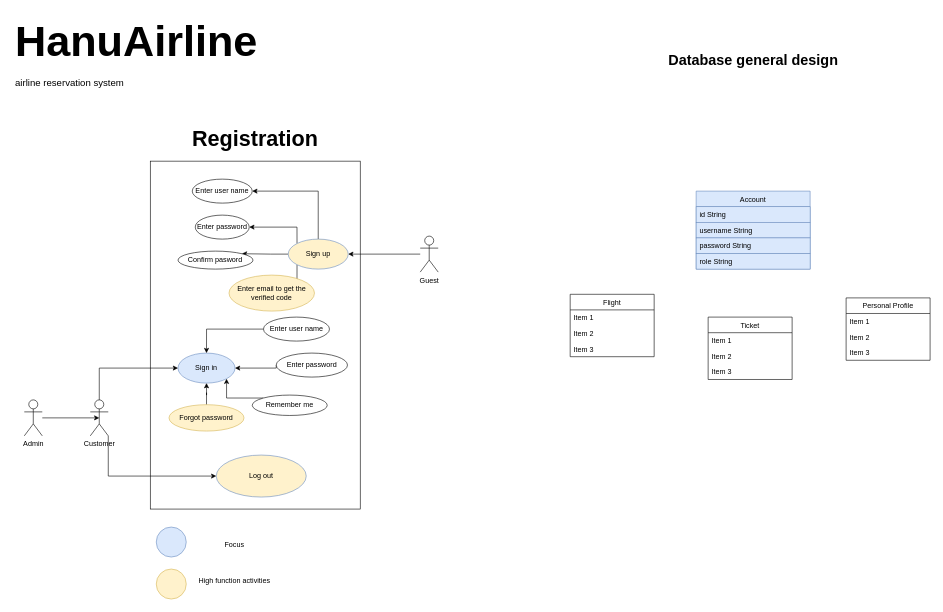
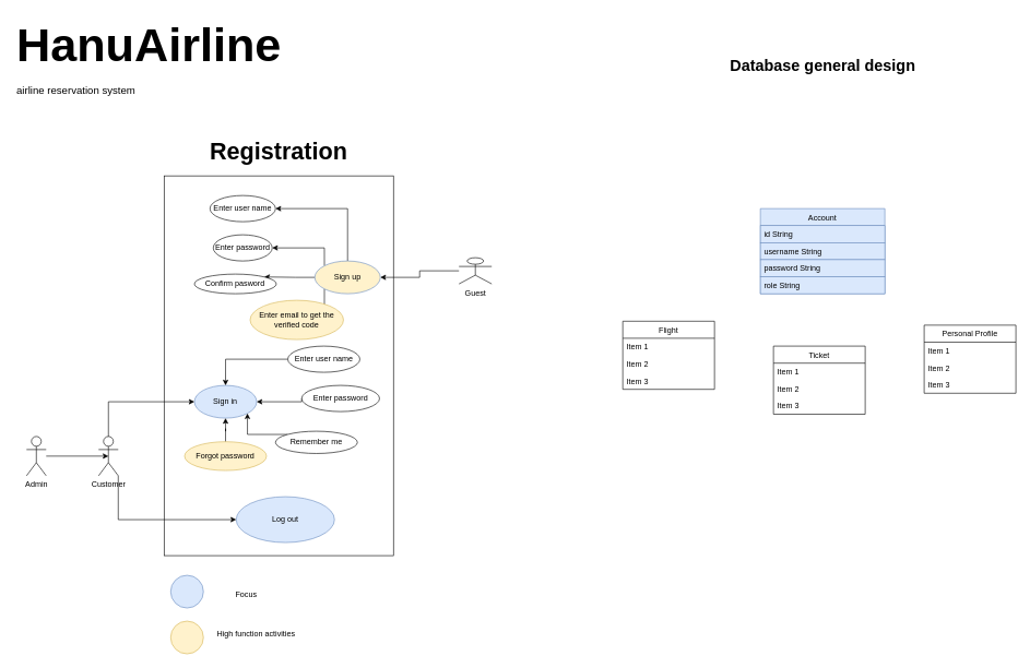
  <mxCell id="0" />
  <mxCell id="1" parent="0" />
  <mxCell id="2" style="edgeStyle=orthogonalEdgeStyle;rounded=0;orthogonalLoop=1;jettySize=auto;html=1;entryX=0.5;entryY=0.5;entryDx=0;entryDy=0;entryPerimeter=0;" parent="1" source="3" target="15" edge="1"><mxGeometry relative="1" as="geometry" /></mxCell>
  <mxCell id="3" value="Admin" style="shape=umlActor;verticalLabelPosition=bottom;verticalAlign=top;html=1;outlineConnect=0;" parent="1" vertex="1"><mxGeometry x="40" y="666" width="30" height="60" as="geometry" /></mxCell>
  <mxCell id="4" value="" style="rounded=0;whiteSpace=wrap;html=1;" parent="1" vertex="1"><mxGeometry x="250" y="268" width="350" height="580" as="geometry" /></mxCell>
  <mxCell id="5" value="&lt;b&gt;&lt;font style=&quot;font-size: 36px&quot;&gt;Registration &lt;/font&gt;&lt;/b&gt;" style="text;html=1;strokeColor=none;fillColor=none;align=center;verticalAlign=middle;whiteSpace=wrap;rounded=0;" parent="1" vertex="1"><mxGeometry x="310" y="200" width="230" height="60" as="geometry" /></mxCell>
  <mxCell id="6" style="edgeStyle=orthogonalEdgeStyle;rounded=0;orthogonalLoop=1;jettySize=auto;html=1;exitX=0.5;exitY=0;exitDx=0;exitDy=0;entryX=1;entryY=0.5;entryDx=0;entryDy=0;" parent="1" source="10" target="40" edge="1"><mxGeometry relative="1" as="geometry" /></mxCell>
  <mxCell id="7" style="edgeStyle=orthogonalEdgeStyle;rounded=0;orthogonalLoop=1;jettySize=auto;html=1;exitX=0;exitY=0;exitDx=0;exitDy=0;entryX=1;entryY=0.5;entryDx=0;entryDy=0;" parent="1" source="10" target="41" edge="1"><mxGeometry relative="1" as="geometry"><Array as="points"><mxPoint x="495" y="378" /></Array></mxGeometry></mxCell>
  <mxCell id="8" style="edgeStyle=orthogonalEdgeStyle;rounded=0;orthogonalLoop=1;jettySize=auto;html=1;exitX=0;exitY=0.5;exitDx=0;exitDy=0;entryX=1;entryY=0;entryDx=0;entryDy=0;" parent="1" source="10" target="42" edge="1"><mxGeometry relative="1" as="geometry" /></mxCell>
  <mxCell id="9" style="edgeStyle=orthogonalEdgeStyle;rounded=0;orthogonalLoop=1;jettySize=auto;html=1;exitX=0;exitY=1;exitDx=0;exitDy=0;entryX=1;entryY=0.5;entryDx=0;entryDy=0;" parent="1" source="10" target="43" edge="1"><mxGeometry relative="1" as="geometry"><Array as="points"><mxPoint x="495" y="488" /></Array></mxGeometry></mxCell>
  <mxCell id="10" value="Sign up" style="ellipse;whiteSpace=wrap;html=1;fillColor=#fff2cc;strokeColor=#6c8ebf;" parent="1" vertex="1"><mxGeometry x="480" y="398" width="100" height="50" as="geometry" /></mxCell>
  <mxCell id="11" value="Sign in" style="ellipse;whiteSpace=wrap;html=1;fillColor=#dae8fc;strokeColor=#6c8ebf;" parent="1" vertex="1"><mxGeometry x="296.25" y="588" width="95" height="50" as="geometry" /></mxCell>
- <mxCell id="12" value="Log out" style="ellipse;whiteSpace=wrap;html=1;fillColor=#fff2cc;strokeColor=#6c8ebf;" parent="1" vertex="1"><mxGeometry x="360" y="758" width="150" height="70" as="geometry" /></mxCell>
+ <mxCell id="12" value="Log out" style="ellipse;whiteSpace=wrap;html=1;fillColor=#dae8fc;strokeColor=#6c8ebf;" parent="1" vertex="1"><mxGeometry x="360" y="758" width="150" height="70" as="geometry" /></mxCell>
  <mxCell id="13" style="edgeStyle=orthogonalEdgeStyle;rounded=0;orthogonalLoop=1;jettySize=auto;html=1;exitX=0.5;exitY=0;exitDx=0;exitDy=0;exitPerimeter=0;entryX=0;entryY=0.5;entryDx=0;entryDy=0;" parent="1" source="15" target="11" edge="1"><mxGeometry relative="1" as="geometry" /></mxCell>
  <mxCell id="14" style="edgeStyle=orthogonalEdgeStyle;rounded=0;orthogonalLoop=1;jettySize=auto;html=1;exitX=1;exitY=1;exitDx=0;exitDy=0;exitPerimeter=0;entryX=0;entryY=0.5;entryDx=0;entryDy=0;" parent="1" source="15" target="12" edge="1"><mxGeometry relative="1" as="geometry" /></mxCell>
  <mxCell id="15" value="Customer" style="shape=umlActor;verticalLabelPosition=bottom;verticalAlign=top;html=1;outlineConnect=0;" parent="1" vertex="1"><mxGeometry x="150" y="666" width="30" height="60" as="geometry" /></mxCell>
  <mxCell id="16" style="edgeStyle=orthogonalEdgeStyle;rounded=0;orthogonalLoop=1;jettySize=auto;html=1;" parent="1" source="17" target="10" edge="1"><mxGeometry relative="1" as="geometry" /></mxCell>
- <mxCell id="17" value="Guest" style="shape=umlActor;verticalLabelPosition=bottom;verticalAlign=top;html=1;outlineConnect=0;" parent="1" vertex="1"><mxGeometry x="700" y="393" width="30" height="60" as="geometry" /></mxCell>
+ <mxCell id="17" value="Guest" style="shape=umlActor;verticalLabelPosition=bottom;verticalAlign=top;html=1;outlineConnect=0;" parent="1" vertex="1"><mxGeometry x="700" y="393" width="50" height="40" as="geometry" /></mxCell>
  <mxCell id="18" value="&lt;h1&gt;&lt;font style=&quot;font-size: 72px&quot;&gt;HanuAirline&lt;br&gt;&lt;/font&gt;&lt;/h1&gt;&lt;p&gt;&lt;font size=&quot;3&quot;&gt;airline reservation system&lt;br&gt;&lt;/font&gt;&lt;/p&gt;" style="text;html=1;strokeColor=none;fillColor=none;spacing=5;spacingTop=-20;whiteSpace=wrap;overflow=hidden;rounded=0;" parent="1" vertex="1"><mxGeometry x="20" y="20" width="440" height="150" as="geometry" /></mxCell>
  <mxCell id="19" value="Account" style="swimlane;fontStyle=0;childLayout=stackLayout;horizontal=1;startSize=26;fillColor=#dae8fc;horizontalStack=0;resizeParent=1;resizeParentMax=0;resizeLast=0;collapsible=1;marginBottom=0;strokeColor=#6c8ebf;" parent="1" vertex="1"><mxGeometry x="1160" y="318" width="190" height="130" as="geometry" /></mxCell>
  <mxCell id="20" value="id String" style="text;strokeColor=#6c8ebf;fillColor=#dae8fc;align=left;verticalAlign=top;spacingLeft=4;spacingRight=4;overflow=hidden;rotatable=0;points=[[0,0.5],[1,0.5]];portConstraint=eastwest;" parent="19" vertex="1"><mxGeometry y="26" width="190" height="26" as="geometry" /></mxCell>
  <mxCell id="21" value="username String" style="text;strokeColor=#6c8ebf;fillColor=#dae8fc;align=left;verticalAlign=top;spacingLeft=4;spacingRight=4;overflow=hidden;rotatable=0;points=[[0,0.5],[1,0.5]];portConstraint=eastwest;" parent="19" vertex="1"><mxGeometry y="52" width="190" height="26" as="geometry" /></mxCell>
  <mxCell id="22" value="password String" style="text;strokeColor=#6c8ebf;fillColor=#dae8fc;align=left;verticalAlign=top;spacingLeft=4;spacingRight=4;overflow=hidden;rotatable=0;points=[[0,0.5],[1,0.5]];portConstraint=eastwest;" parent="19" vertex="1"><mxGeometry y="78" width="190" height="26" as="geometry" /></mxCell>
  <mxCell id="23" value="role String" style="text;strokeColor=#6c8ebf;fillColor=#dae8fc;align=left;verticalAlign=top;spacingLeft=4;spacingRight=4;overflow=hidden;rotatable=0;points=[[0,0.5],[1,0.5]];portConstraint=eastwest;" parent="19" vertex="1"><mxGeometry y="104" width="190" height="26" as="geometry" /></mxCell>
  <mxCell id="24" value="Personal Profile" style="swimlane;fontStyle=0;childLayout=stackLayout;horizontal=1;startSize=26;fillColor=none;horizontalStack=0;resizeParent=1;resizeParentMax=0;resizeLast=0;collapsible=1;marginBottom=0;" parent="1" vertex="1"><mxGeometry x="1410" y="496" width="140" height="104" as="geometry" /></mxCell>
  <mxCell id="25" value="Item 1" style="text;strokeColor=none;fillColor=none;align=left;verticalAlign=top;spacingLeft=4;spacingRight=4;overflow=hidden;rotatable=0;points=[[0,0.5],[1,0.5]];portConstraint=eastwest;" parent="24" vertex="1"><mxGeometry y="26" width="140" height="26" as="geometry" /></mxCell>
  <mxCell id="26" value="Item 2" style="text;strokeColor=none;fillColor=none;align=left;verticalAlign=top;spacingLeft=4;spacingRight=4;overflow=hidden;rotatable=0;points=[[0,0.5],[1,0.5]];portConstraint=eastwest;" parent="24" vertex="1"><mxGeometry y="52" width="140" height="26" as="geometry" /></mxCell>
  <mxCell id="27" value="Item 3" style="text;strokeColor=none;fillColor=none;align=left;verticalAlign=top;spacingLeft=4;spacingRight=4;overflow=hidden;rotatable=0;points=[[0,0.5],[1,0.5]];portConstraint=eastwest;" parent="24" vertex="1"><mxGeometry y="78" width="140" height="26" as="geometry" /></mxCell>
  <mxCell id="28" value="Ticket" style="swimlane;fontStyle=0;childLayout=stackLayout;horizontal=1;startSize=26;fillColor=none;horizontalStack=0;resizeParent=1;resizeParentMax=0;resizeLast=0;collapsible=1;marginBottom=0;" parent="1" vertex="1"><mxGeometry x="1180" y="528" width="140" height="104" as="geometry" /></mxCell>
  <mxCell id="29" value="Item 1" style="text;strokeColor=none;fillColor=none;align=left;verticalAlign=top;spacingLeft=4;spacingRight=4;overflow=hidden;rotatable=0;points=[[0,0.5],[1,0.5]];portConstraint=eastwest;" parent="28" vertex="1"><mxGeometry y="26" width="140" height="26" as="geometry" /></mxCell>
  <mxCell id="30" value="Item 2" style="text;strokeColor=none;fillColor=none;align=left;verticalAlign=top;spacingLeft=4;spacingRight=4;overflow=hidden;rotatable=0;points=[[0,0.5],[1,0.5]];portConstraint=eastwest;" parent="28" vertex="1"><mxGeometry y="52" width="140" height="26" as="geometry" /></mxCell>
  <mxCell id="31" value="Item 3" style="text;strokeColor=none;fillColor=none;align=left;verticalAlign=top;spacingLeft=4;spacingRight=4;overflow=hidden;rotatable=0;points=[[0,0.5],[1,0.5]];portConstraint=eastwest;" parent="28" vertex="1"><mxGeometry y="78" width="140" height="26" as="geometry" /></mxCell>
  <mxCell id="32" style="edgeStyle=orthogonalEdgeStyle;rounded=0;orthogonalLoop=1;jettySize=auto;html=1;exitX=0;exitY=0.5;exitDx=0;exitDy=0;" parent="1" source="33" target="11" edge="1"><mxGeometry relative="1" as="geometry" /></mxCell>
  <mxCell id="33" value="Enter user name" style="ellipse;whiteSpace=wrap;html=1;" parent="1" vertex="1"><mxGeometry x="438.75" y="528" width="110" height="40" as="geometry" /></mxCell>
  <mxCell id="34" style="edgeStyle=orthogonalEdgeStyle;rounded=0;orthogonalLoop=1;jettySize=auto;html=1;exitX=0;exitY=0.5;exitDx=0;exitDy=0;entryX=1;entryY=0.5;entryDx=0;entryDy=0;" parent="1" source="35" target="11" edge="1"><mxGeometry relative="1" as="geometry"><Array as="points"><mxPoint x="460" y="613" /></Array></mxGeometry></mxCell>
  <mxCell id="35" value="Enter password" style="ellipse;whiteSpace=wrap;html=1;" parent="1" vertex="1"><mxGeometry x="460" y="588" width="118.75" height="40" as="geometry" /></mxCell>
  <mxCell id="36" style="edgeStyle=orthogonalEdgeStyle;rounded=0;orthogonalLoop=1;jettySize=auto;html=1;exitX=0;exitY=0;exitDx=0;exitDy=0;entryX=1;entryY=1;entryDx=0;entryDy=0;" parent="1" source="37" target="11" edge="1"><mxGeometry relative="1" as="geometry" /></mxCell>
  <mxCell id="37" value="Remember me" style="ellipse;whiteSpace=wrap;html=1;" parent="1" vertex="1"><mxGeometry x="420" y="658" width="125" height="34" as="geometry" /></mxCell>
  <mxCell id="38" style="edgeStyle=orthogonalEdgeStyle;rounded=0;orthogonalLoop=1;jettySize=auto;html=1;exitX=0.5;exitY=0;exitDx=0;exitDy=0;" parent="1" source="39" target="11" edge="1"><mxGeometry relative="1" as="geometry" /></mxCell>
  <mxCell id="39" value="Forgot password" style="ellipse;whiteSpace=wrap;html=1;fillColor=#fff2cc;strokeColor=#d6b656;" parent="1" vertex="1"><mxGeometry x="281.25" y="674" width="125" height="44" as="geometry" /></mxCell>
  <mxCell id="40" value="Enter user name" style="ellipse;whiteSpace=wrap;html=1;" parent="1" vertex="1"><mxGeometry x="320" y="298" width="100" height="40" as="geometry" /></mxCell>
  <mxCell id="41" value="Enter password" style="ellipse;whiteSpace=wrap;html=1;" parent="1" vertex="1"><mxGeometry x="325" y="358" width="90" height="40" as="geometry" /></mxCell>
  <mxCell id="42" value="Confirm pasword" style="ellipse;whiteSpace=wrap;html=1;" parent="1" vertex="1"><mxGeometry x="296.25" y="418" width="125" height="30" as="geometry" /></mxCell>
  <mxCell id="43" value="Enter email to get the verified code" style="ellipse;whiteSpace=wrap;html=1;fillColor=#fff2cc;strokeColor=#d6b656;" parent="1" vertex="1"><mxGeometry x="381.25" y="458" width="142.5" height="60" as="geometry" /></mxCell>
  <mxCell id="44" value="Flight" style="swimlane;fontStyle=0;childLayout=stackLayout;horizontal=1;startSize=26;horizontalStack=0;resizeParent=1;resizeParentMax=0;resizeLast=0;collapsible=1;marginBottom=0;" parent="1" vertex="1"><mxGeometry x="950" y="490" width="140" height="104" as="geometry" /></mxCell>
  <mxCell id="45" value="Item 1" style="text;align=left;verticalAlign=top;spacingLeft=4;spacingRight=4;overflow=hidden;rotatable=0;points=[[0,0.5],[1,0.5]];portConstraint=eastwest;" parent="44" vertex="1"><mxGeometry y="26" width="140" height="26" as="geometry" /></mxCell>
  <mxCell id="46" value="Item 2" style="text;align=left;verticalAlign=top;spacingLeft=4;spacingRight=4;overflow=hidden;rotatable=0;points=[[0,0.5],[1,0.5]];portConstraint=eastwest;" parent="44" vertex="1"><mxGeometry y="52" width="140" height="26" as="geometry" /></mxCell>
  <mxCell id="47" value="Item 3" style="text;align=left;verticalAlign=top;spacingLeft=4;spacingRight=4;overflow=hidden;rotatable=0;points=[[0,0.5],[1,0.5]];portConstraint=eastwest;" parent="44" vertex="1"><mxGeometry y="78" width="140" height="26" as="geometry" /></mxCell>
  <mxCell id="48" value="" style="ellipse;whiteSpace=wrap;html=1;aspect=fixed;fillColor=#dae8fc;strokeColor=#6c8ebf;" parent="1" vertex="1"><mxGeometry x="260" y="878" width="50" height="50" as="geometry" /></mxCell>
- <mxCell id="49" value="Focus" style="text;html=1;align=center;verticalAlign=middle;resizable=0;points=[];autosize=1;" parent="1" vertex="1"><mxGeometry x="365" y="898" width="50" height="20" as="geometry" /></mxCell>
+ <mxCell id="49" value="Focus" style="text;html=1;align=center;verticalAlign=middle;resizable=0;points=[];autosize=1;" parent="1" vertex="1"><mxGeometry x="350" y="898" width="50" height="20" as="geometry" /></mxCell>
  <mxCell id="50" value="" style="ellipse;whiteSpace=wrap;html=1;aspect=fixed;fillColor=#fff2cc;strokeColor=#d6b656;" parent="1" vertex="1"><mxGeometry x="260" y="948" width="50" height="50" as="geometry" /></mxCell>
  <mxCell id="51" value="High function activities" style="text;html=1;align=center;verticalAlign=middle;resizable=0;points=[];autosize=1;" parent="1" vertex="1"><mxGeometry x="325" y="958" width="130" height="20" as="geometry" /></mxCell>
  <mxCell id="52" value="&lt;b&gt;&lt;font style=&quot;font-size: 24px&quot;&gt;Database general design&lt;/font&gt;&lt;/b&gt;" style="text;html=1;align=center;verticalAlign=middle;resizable=0;points=[];autosize=1;" parent="1" vertex="1"><mxGeometry x="1105" y="90" width="300" height="20" as="geometry" /></mxCell>
